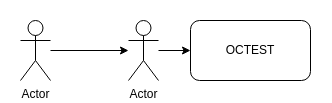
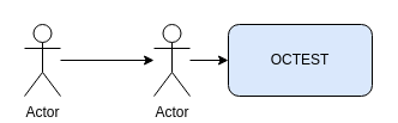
  <mxCell id="0" />
  <mxCell id="1" parent="0" />
- <mxCell id="2" value="OCTEST" style="rounded=1;whiteSpace=wrap;html=1;" vertex="1" parent="1"><mxGeometry x="190" y="20" width="120" height="60" as="geometry" /></mxCell>
+ <mxCell id="2" value="OCTEST" style="rounded=1;whiteSpace=wrap;html=1;fillColor=#dae8fc;" vertex="1" parent="1"><mxGeometry x="190" y="20" width="120" height="60" as="geometry" /></mxCell>
  <mxCell id="3" value="" style="edgeStyle=orthogonalEdgeStyle;rounded=0;orthogonalLoop=1;jettySize=auto;html=1;" edge="1" parent="1" source="4" target="6"><mxGeometry relative="1" as="geometry" /></mxCell>
  <mxCell id="4" value="Actor" style="shape=umlActor;verticalLabelPosition=bottom;labelBackgroundColor=#ffffff;verticalAlign=top;html=1;outlineConnect=0;" vertex="1" parent="1"><mxGeometry x="20" y="20" width="30" height="60" as="geometry" /></mxCell>
  <mxCell id="5" value="" style="edgeStyle=orthogonalEdgeStyle;rounded=0;orthogonalLoop=1;jettySize=auto;html=1;" edge="1" parent="1" source="6" target="2"><mxGeometry relative="1" as="geometry" /></mxCell>
  <mxCell id="6" value="Actor" style="shape=umlActor;verticalLabelPosition=bottom;labelBackgroundColor=#ffffff;verticalAlign=top;html=1;outlineConnect=0;" vertex="1" parent="1"><mxGeometry x="128" y="20" width="30" height="60" as="geometry" /></mxCell>
